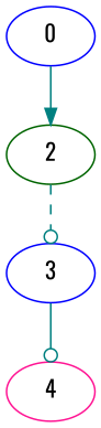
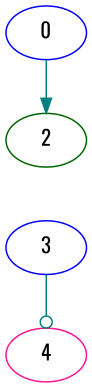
  digraph {
    fontname=Oswald
    node [color=blue fontname=Oswald]
    edge [arrowhead=odot color=teal fontname=Oswald heightLimit=3 primaryType=sideStreet secondaryType=none style=solid village=Munich weight=10]
    2 [color=darkgreen]
    0
    3
    4 [color=deeppink]
-   2 -> 3 [style=dashed]
    0 -> 2 [arrowhead=normal]
    3 -> 4
  }
